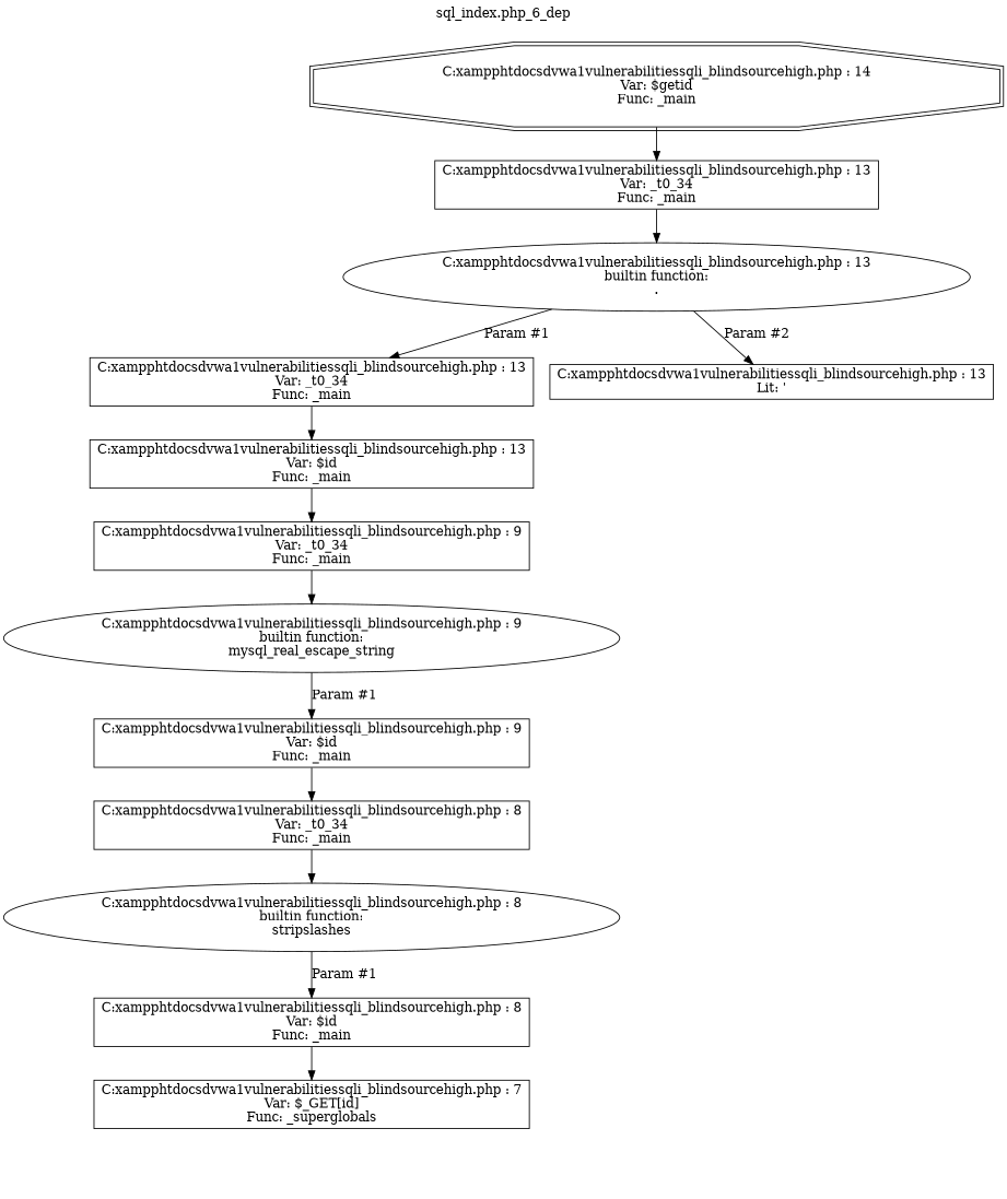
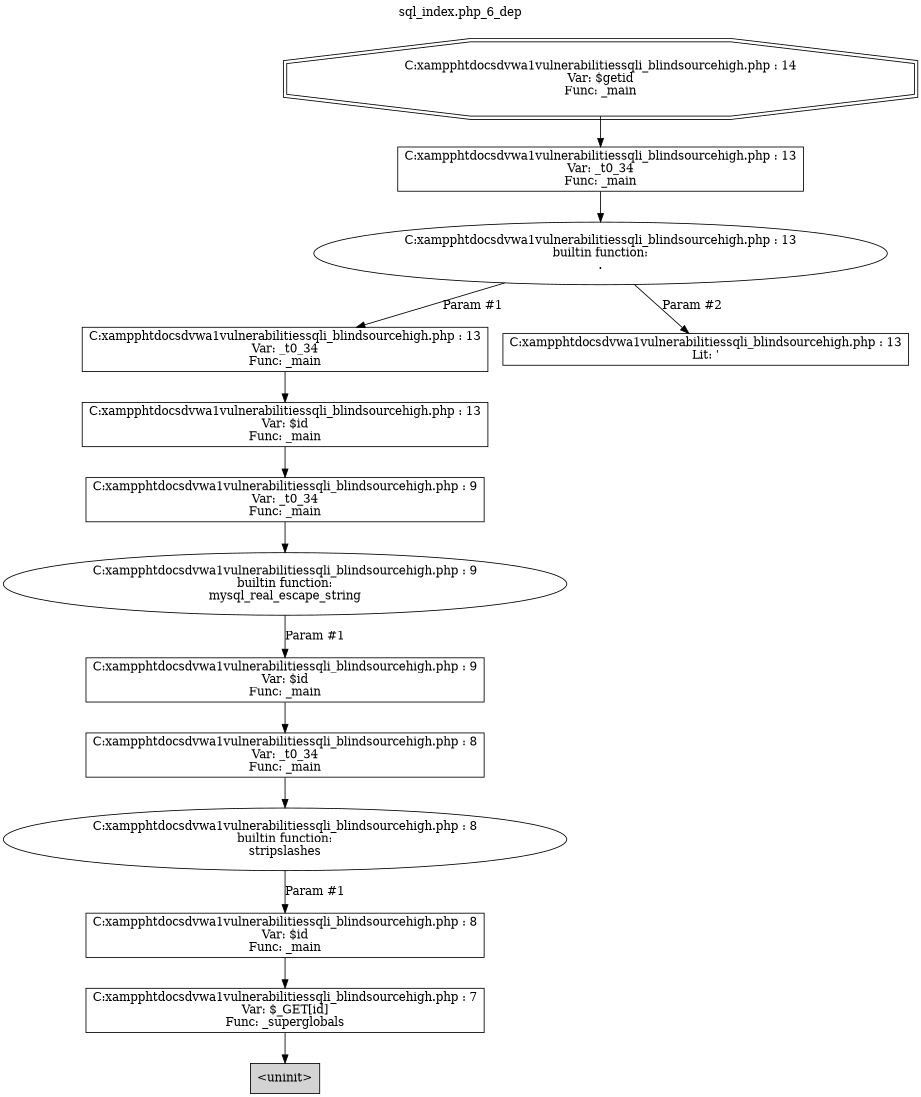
  digraph {
    label="sql_index.php_6_dep"
    labelloc=t
    node [shape=box]
    n1 [label="C:\xampp\htdocs\dvwa1\vulnerabilities\sqli_blind\source\high.php : 14\nVar: $getid\nFunc: _main\n" shape=doubleoctagon]
    n2 [label="C:\xampp\htdocs\dvwa1\vulnerabilities\sqli_blind\source\high.php : 13\nVar: _t0_34\nFunc: _main\n"]
    n3 [label="C:\xampp\htdocs\dvwa1\vulnerabilities\sqli_blind\source\high.php : 13\nbuiltin function:\n.\n" shape=ellipse]
    n4 [label="C:\xampp\htdocs\dvwa1\vulnerabilities\sqli_blind\source\high.php : 13\nVar: _t0_34\nFunc: _main\n"]
    n5 [label="C:\xampp\htdocs\dvwa1\vulnerabilities\sqli_blind\source\high.php : 13\nLit: '\n"]
    n6 [label="C:\xampp\htdocs\dvwa1\vulnerabilities\sqli_blind\source\high.php : 13\nVar: $id\nFunc: _main\n"]
    n7 [label="C:\xampp\htdocs\dvwa1\vulnerabilities\sqli_blind\source\high.php : 9\nVar: _t0_34\nFunc: _main\n"]
    n8 [label="C:\xampp\htdocs\dvwa1\vulnerabilities\sqli_blind\source\high.php : 9\nbuiltin function:\nmysql_real_escape_string\n" shape=ellipse]
    n9 [label="C:\xampp\htdocs\dvwa1\vulnerabilities\sqli_blind\source\high.php : 9\nVar: $id\nFunc: _main\n"]
    n10 [label="C:\xampp\htdocs\dvwa1\vulnerabilities\sqli_blind\source\high.php : 8\nVar: _t0_34\nFunc: _main\n"]
    n11 [label="C:\xampp\htdocs\dvwa1\vulnerabilities\sqli_blind\source\high.php : 8\nbuiltin function:\nstripslashes\n" shape=ellipse]
    n12 [label="C:\xampp\htdocs\dvwa1\vulnerabilities\sqli_blind\source\high.php : 8\nVar: $id\nFunc: _main\n"]
    n13 [label="C:\xampp\htdocs\dvwa1\vulnerabilities\sqli_blind\source\high.php : 7\nVar: $_GET[id]\nFunc: _superglobals\n"]
+   n14 [label="<uninit>" style=filled]
    n1 -> n2
    n2 -> n3
    n3 -> n4 [label="Param #1"]
    n3 -> n5 [label="Param #2"]
    n4 -> n6
    n6 -> n7
    n7 -> n8
    n8 -> n9 [label="Param #1"]
    n9 -> n10
    n10 -> n11
    n11 -> n12 [label="Param #1"]
    n12 -> n13
+   n13 -> n14
  }
